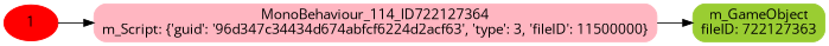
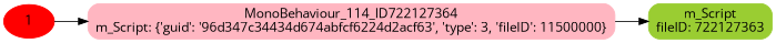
  digraph {
    rankdir=LR
    fontname="Open Sans"
    node [shape=box style="rounded,filled" fontname="Open Sans"]
    edge [fontname="Open Sans"]
-   n1 [color=yellowgreen label="m_GameObject\nfileID: 722127363\n"]
+   n1 [color=yellowgreen label="m_Script\nfileID: 722127363\n"]
    n2 [color=lightpink label="MonoBehaviour_114_ID722127364\nm_Script: {'guid': '96d347c34434d674abfcf6224d2acf63', 'type': 3, 'fileID': 11500000}\n"]
    1 [color=red style=filled shape=""]
    n2 -> n1
    1 -> n2
  }
